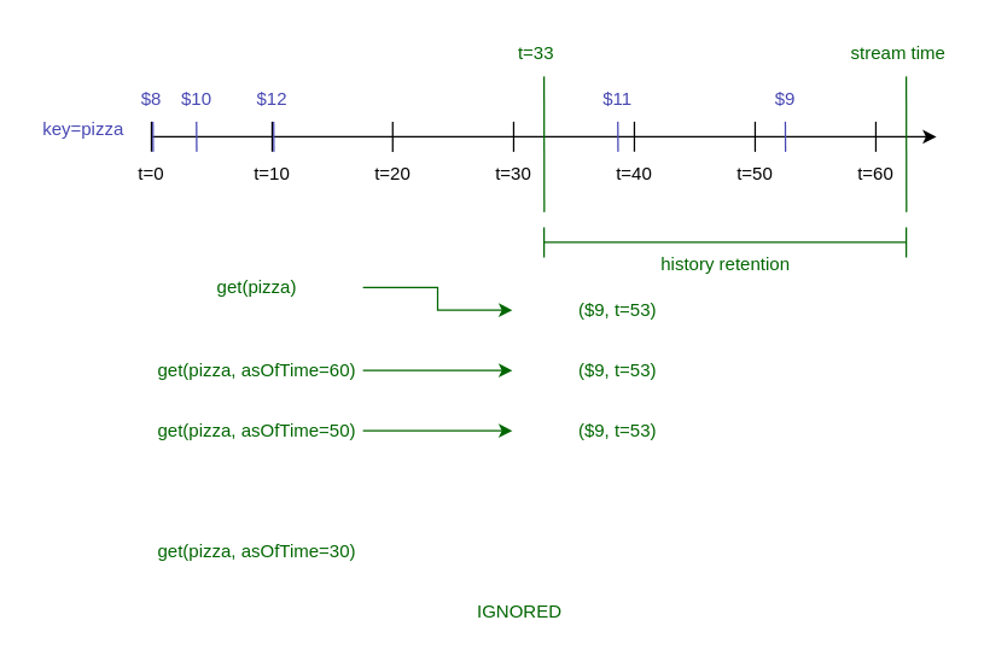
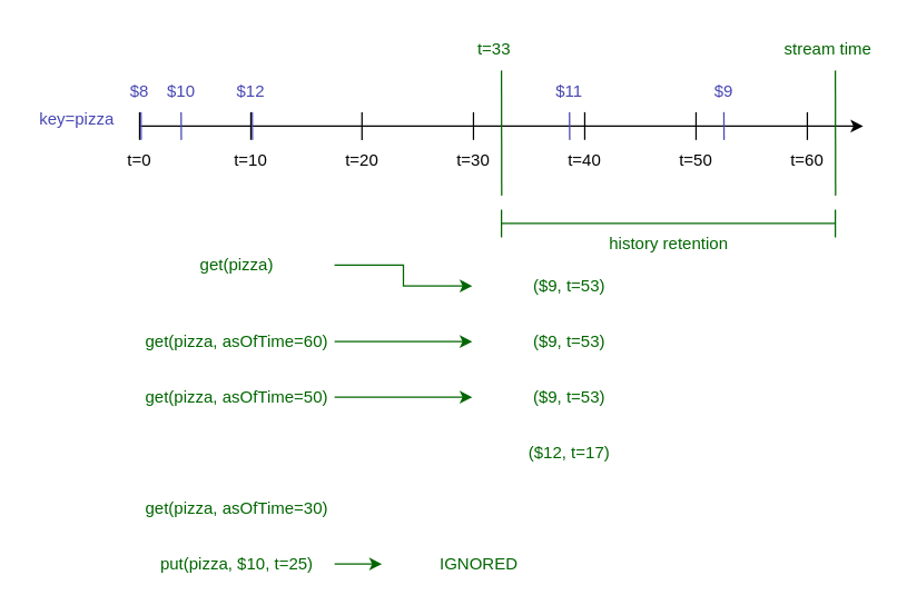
  <mxCell id="0" />
  <mxCell id="1" parent="0" />
  <mxCell id="2" value="" style="endArrow=none;html=1;rounded=0;" parent="1" edge="1"><mxGeometry width="50" height="50" relative="1" as="geometry"><mxPoint x="99.86" y="100" as="sourcePoint" /><mxPoint x="99.86" y="80" as="targetPoint" /></mxGeometry></mxCell>
  <mxCell id="3" value="key=pizza" style="text;html=1;align=center;verticalAlign=middle;whiteSpace=wrap;rounded=0;fontColor=#4747B3;" parent="1" vertex="1"><mxGeometry x="20" y="70" width="70" height="30" as="geometry" /></mxCell>
  <mxCell id="4" value="" style="endArrow=classic;html=1;rounded=0;" parent="1" edge="1"><mxGeometry width="50" height="50" relative="1" as="geometry"><mxPoint x="100" y="90" as="sourcePoint" /><mxPoint x="620" y="90" as="targetPoint" /></mxGeometry></mxCell>
  <mxCell id="5" value="t=20" style="text;html=1;align=center;verticalAlign=middle;whiteSpace=wrap;rounded=0;" parent="1" vertex="1"><mxGeometry x="230" y="100" width="60" height="30" as="geometry" /></mxCell>
  <mxCell id="6" value="t=30" style="text;html=1;align=center;verticalAlign=middle;whiteSpace=wrap;rounded=0;" parent="1" vertex="1"><mxGeometry x="310" y="100" width="60" height="30" as="geometry" /></mxCell>
  <mxCell id="7" value="t=50" style="text;html=1;align=center;verticalAlign=middle;whiteSpace=wrap;rounded=0;" parent="1" vertex="1"><mxGeometry x="470" y="100" width="60" height="30" as="geometry" /></mxCell>
  <mxCell id="8" value="t=60" style="text;html=1;align=center;verticalAlign=middle;whiteSpace=wrap;rounded=0;" parent="1" vertex="1"><mxGeometry x="550" y="100" width="60" height="30" as="geometry" /></mxCell>
  <mxCell id="9" value="" style="endArrow=none;html=1;rounded=0;" parent="1" edge="1"><mxGeometry width="50" height="50" relative="1" as="geometry"><mxPoint x="179.86" y="100" as="sourcePoint" /><mxPoint x="179.86" y="80" as="targetPoint" /></mxGeometry></mxCell>
  <mxCell id="10" value="" style="endArrow=none;html=1;rounded=0;" parent="1" edge="1"><mxGeometry width="50" height="50" relative="1" as="geometry"><mxPoint x="259.72" y="100" as="sourcePoint" /><mxPoint x="259.72" y="80" as="targetPoint" /></mxGeometry></mxCell>
  <mxCell id="11" value="" style="endArrow=none;html=1;rounded=0;" parent="1" edge="1"><mxGeometry width="50" height="50" relative="1" as="geometry"><mxPoint x="339.86" y="100" as="sourcePoint" /><mxPoint x="339.86" y="80" as="targetPoint" /></mxGeometry></mxCell>
  <mxCell id="12" value="" style="endArrow=none;html=1;rounded=0;" parent="1" edge="1"><mxGeometry width="50" height="50" relative="1" as="geometry"><mxPoint x="419.86" y="100" as="sourcePoint" /><mxPoint x="419.86" y="80" as="targetPoint" /></mxGeometry></mxCell>
  <mxCell id="13" value="" style="endArrow=none;html=1;rounded=0;" parent="1" edge="1"><mxGeometry width="50" height="50" relative="1" as="geometry"><mxPoint x="499.86" y="100" as="sourcePoint" /><mxPoint x="499.86" y="80" as="targetPoint" /></mxGeometry></mxCell>
  <mxCell id="14" value="" style="endArrow=none;html=1;rounded=0;" parent="1" edge="1"><mxGeometry width="50" height="50" relative="1" as="geometry"><mxPoint x="579.86" y="100" as="sourcePoint" /><mxPoint x="579.86" y="80" as="targetPoint" /></mxGeometry></mxCell>
  <mxCell id="15" value="$8" style="text;html=1;align=center;verticalAlign=middle;whiteSpace=wrap;rounded=0;fontColor=#4747B3;" parent="1" vertex="1"><mxGeometry x="65" y="50" width="70" height="30" as="geometry" /></mxCell>
  <mxCell id="16" value="$12" style="text;html=1;align=center;verticalAlign=middle;whiteSpace=wrap;rounded=0;fontColor=#4747B3;" parent="1" vertex="1"><mxGeometry x="145" y="50" width="70" height="30" as="geometry" /></mxCell>
  <mxCell id="17" value="$10" style="text;html=1;align=center;verticalAlign=middle;whiteSpace=wrap;rounded=0;fontColor=#4747B3;" parent="1" vertex="1"><mxGeometry x="95" y="50" width="70" height="30" as="geometry" /></mxCell>
  <mxCell id="18" value="t=10" style="text;html=1;align=center;verticalAlign=middle;whiteSpace=wrap;rounded=0;fillColor=default;" parent="1" vertex="1"><mxGeometry x="150" y="100" width="60" height="30" as="geometry" /></mxCell>
  <mxCell id="19" value="t=0" style="text;html=1;align=center;verticalAlign=middle;whiteSpace=wrap;rounded=0;fillColor=default;" parent="1" vertex="1"><mxGeometry x="70" y="100" width="60" height="30" as="geometry" /></mxCell>
  <mxCell id="20" value="t=40" style="text;html=1;align=center;verticalAlign=middle;whiteSpace=wrap;rounded=0;fillColor=default;" parent="1" vertex="1"><mxGeometry x="390" y="100" width="60" height="30" as="geometry" /></mxCell>
  <mxCell id="21" value="$11" style="text;html=1;align=center;verticalAlign=middle;whiteSpace=wrap;rounded=0;fontColor=#4747B3;" parent="1" vertex="1"><mxGeometry x="374" y="50" width="70" height="30" as="geometry" /></mxCell>
  <mxCell id="22" value="" style="endArrow=none;html=1;rounded=0;strokeColor=#4747B3;fontColor=#4747B3;" parent="1" edge="1"><mxGeometry width="50" height="50" relative="1" as="geometry"><mxPoint x="520" y="100" as="sourcePoint" /><mxPoint x="519.86" y="80" as="targetPoint" /></mxGeometry></mxCell>
  <mxCell id="23" value="$9" style="text;html=1;align=center;verticalAlign=middle;whiteSpace=wrap;rounded=0;fontColor=#4747B3;" parent="1" vertex="1"><mxGeometry x="485" y="50" width="70" height="30" as="geometry" /></mxCell>
  <mxCell id="24" value="stream time" style="text;html=1;align=center;verticalAlign=middle;whiteSpace=wrap;rounded=0;fontColor=#006600;" vertex="1" parent="1"><mxGeometry x="560" y="20" width="70" height="30" as="geometry" /></mxCell>
  <mxCell id="25" value="" style="endArrow=none;html=1;rounded=0;strokeColor=#006600;fontColor=#4747B3;" edge="1" parent="1"><mxGeometry width="50" height="50" relative="1" as="geometry"><mxPoint x="600.14" y="140" as="sourcePoint" /><mxPoint x="600" y="50" as="targetPoint" /></mxGeometry></mxCell>
  <mxCell id="26" value="" style="endArrow=none;html=1;rounded=0;strokeColor=#4747B3;fontColor=#4747B3;" edge="1" parent="1"><mxGeometry width="50" height="50" relative="1" as="geometry"><mxPoint x="409.04" y="100" as="sourcePoint" /><mxPoint x="408.9" y="80" as="targetPoint" /></mxGeometry></mxCell>
  <mxCell id="27" value="" style="endArrow=none;html=1;rounded=0;strokeColor=#4747B3;fontColor=#4747B3;" edge="1" parent="1"><mxGeometry width="50" height="50" relative="1" as="geometry"><mxPoint x="181" y="100" as="sourcePoint" /><mxPoint x="180.86" y="80" as="targetPoint" /></mxGeometry></mxCell>
  <mxCell id="28" value="" style="endArrow=none;html=1;rounded=0;strokeColor=#4747B3;fontColor=#4747B3;" edge="1" parent="1"><mxGeometry width="50" height="50" relative="1" as="geometry"><mxPoint x="129.85" y="100" as="sourcePoint" /><mxPoint x="129.71" y="80" as="targetPoint" /></mxGeometry></mxCell>
  <mxCell id="29" value="" style="endArrow=none;html=1;rounded=0;strokeColor=#4747B3;fontColor=#4747B3;" edge="1" parent="1"><mxGeometry width="50" height="50" relative="1" as="geometry"><mxPoint x="101" y="100" as="sourcePoint" /><mxPoint x="100.86" y="80" as="targetPoint" /></mxGeometry></mxCell>
  <mxCell id="30" value="" style="shape=crossbar;whiteSpace=wrap;html=1;rounded=1;strokeColor=#006600;" vertex="1" parent="1"><mxGeometry x="360" y="150" width="240" height="20" as="geometry" /></mxCell>
  <mxCell id="31" value="history retention" style="text;html=1;align=center;verticalAlign=middle;whiteSpace=wrap;rounded=0;fontColor=#006600;" vertex="1" parent="1"><mxGeometry x="432.5" y="160" width="95" height="30" as="geometry" /></mxCell>
  <mxCell id="32" value="t=33" style="text;html=1;align=center;verticalAlign=middle;whiteSpace=wrap;rounded=0;fontColor=#006600;" vertex="1" parent="1"><mxGeometry x="320" y="20" width="70" height="30" as="geometry" /></mxCell>
  <mxCell id="33" value="" style="endArrow=none;html=1;rounded=0;strokeColor=#006600;fontColor=#4747B3;" edge="1" parent="1"><mxGeometry width="50" height="50" relative="1" as="geometry"><mxPoint x="360.14" y="140" as="sourcePoint" /><mxPoint x="360" y="50" as="targetPoint" /></mxGeometry></mxCell>
  <mxCell id="34" style="edgeStyle=orthogonalEdgeStyle;rounded=0;orthogonalLoop=1;jettySize=auto;html=1;entryX=0;entryY=0.5;entryDx=0;entryDy=0;strokeColor=#006600;" edge="1" parent="1" source="35" target="38"><mxGeometry relative="1" as="geometry" /></mxCell>
  <mxCell id="35" value="get(pizza)" style="text;html=1;align=center;verticalAlign=middle;whiteSpace=wrap;rounded=0;fontColor=#006600;" vertex="1" parent="1"><mxGeometry x="100" y="175" width="140" height="30" as="geometry" /></mxCell>
  <mxCell id="36" style="edgeStyle=orthogonalEdgeStyle;rounded=0;orthogonalLoop=1;jettySize=auto;html=1;entryX=0;entryY=0.5;entryDx=0;entryDy=0;strokeColor=#006600;" edge="1" parent="1" source="37" target="39"><mxGeometry relative="1" as="geometry" /></mxCell>
  <mxCell id="37" value="get(pizza, asOfTime=60)" style="text;html=1;align=center;verticalAlign=middle;whiteSpace=wrap;rounded=0;fontColor=#006600;" vertex="1" parent="1"><mxGeometry x="100" y="230" width="140" height="30" as="geometry" /></mxCell>
  <mxCell id="38" value="($9, t=53)" style="text;html=1;align=center;verticalAlign=middle;whiteSpace=wrap;rounded=0;fontColor=#006600;" vertex="1" parent="1"><mxGeometry x="339" y="190" width="140" height="30" as="geometry" /></mxCell>
  <mxCell id="39" value="($9, t=53)" style="text;html=1;align=center;verticalAlign=middle;whiteSpace=wrap;rounded=0;fontColor=#006600;" vertex="1" parent="1"><mxGeometry x="339" y="230" width="140" height="30" as="geometry" /></mxCell>
  <mxCell id="40" style="edgeStyle=orthogonalEdgeStyle;rounded=0;orthogonalLoop=1;jettySize=auto;html=1;strokeColor=#006600;" edge="1" parent="1" source="41" target="42"><mxGeometry relative="1" as="geometry" /></mxCell>
  <mxCell id="41" value="get(pizza, asOfTime=50)" style="text;html=1;align=center;verticalAlign=middle;whiteSpace=wrap;rounded=0;fontColor=#006600;" vertex="1" parent="1"><mxGeometry x="100" y="270" width="140" height="30" as="geometry" /></mxCell>
  <mxCell id="42" value="($9, t=53)" style="text;html=1;align=center;verticalAlign=middle;whiteSpace=wrap;rounded=0;fontColor=#006600;" vertex="1" parent="1"><mxGeometry x="339" y="270" width="140" height="30" as="geometry" /></mxCell>
+ <mxCell id="43" value="($12, t=17)" style="text;html=1;align=center;verticalAlign=middle;whiteSpace=wrap;rounded=0;fontColor=#006600;" vertex="1" parent="1"><mxGeometry x="339" y="310" width="140" height="30" as="geometry" /></mxCell>
  <mxCell id="44" value="get(pizza, asOfTime=30)" style="text;html=1;align=center;verticalAlign=middle;whiteSpace=wrap;rounded=0;fontColor=#006600;" vertex="1" parent="1"><mxGeometry x="100" y="350" width="140" height="30" as="geometry" /></mxCell>
+ <mxCell id="45" style="edgeStyle=orthogonalEdgeStyle;rounded=0;orthogonalLoop=1;jettySize=auto;html=1;strokeColor=#006600;" edge="1" parent="1" source="46" target="47"><mxGeometry relative="1" as="geometry" /></mxCell>
+ <mxCell id="46" value="put(pizza, $10, t=25)" style="text;html=1;align=center;verticalAlign=middle;whiteSpace=wrap;rounded=0;fontColor=#006600;" vertex="1" parent="1"><mxGeometry x="100" y="390" width="140" height="30" as="geometry" /></mxCell>
  <mxCell id="47" value="IGNORED" style="text;html=1;align=center;verticalAlign=middle;whiteSpace=wrap;rounded=0;fontColor=#006600;" vertex="1" parent="1"><mxGeometry x="274" y="390" width="140" height="30" as="geometry" /></mxCell>
